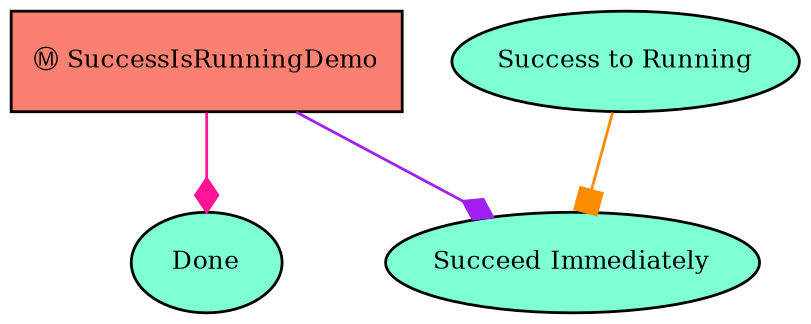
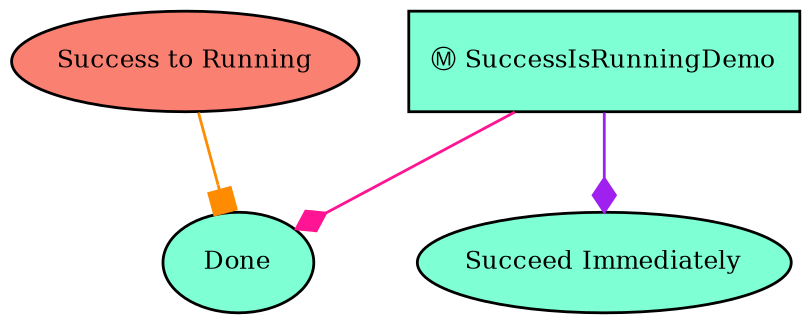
  digraph {
    fontname="DejaVu Serif"
    ordering=out
    node [fillcolor=salmon fontcolor=black fontname="DejaVu Serif" fontsize=9 shape=ellipse style=filled]
    edge [arrowhead=diamond fontname="DejaVu Serif"]
-   n1 [label="Ⓜ SuccessIsRunningDemo" shape=box]
+   n1 [fillcolor=aquamarine label="Ⓜ SuccessIsRunningDemo" shape=box]
    n2 [fillcolor=aquamarine label=Done]
    n3 [fillcolor=aquamarine label="Succeed Immediately"]
-   n4 [fillcolor=aquamarine label="Success to Running"]
+   n4 [label="Success to Running"]
    n1 -> n2 [color=deeppink]
    n1 -> n3 [color=purple]
-   n4 -> n3 [arrowhead=box color=darkorange]
+   n4 -> n2 [arrowhead=box color=darkorange]
  }
